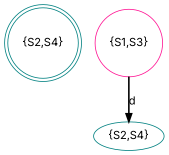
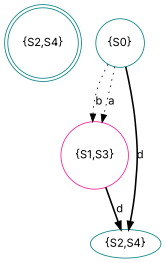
  digraph {
    fontname=Inter
    node [shape=circle color=teal fontname=Inter]
    edge [style=bold fontname=Inter]
    n1 [label="{S2,S4}" shape=doublecircle]
    n2 [label="{S1,S3}" color=deeppink]
    "{S2,S4}" [shape=""]
+   n4 [label="{S0}"]
    n2 -> "{S2,S4}" [label=d]
+   n4 -> n2 [label=b style=dotted]
+   n4 -> n2 [label=a style=dotted]
+   n4 -> "{S2,S4}" [label=d]
  }
